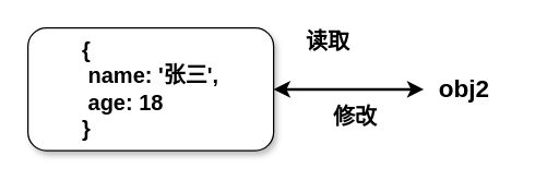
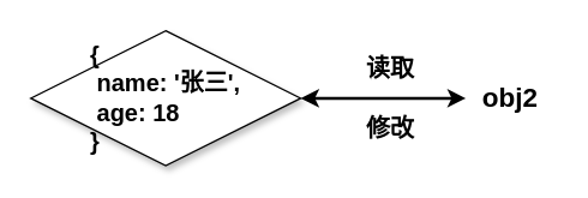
  <mxCell id="0" />
  <mxCell id="1" parent="0" />
- <mxCell id="2" value="&lt;div style=&quot;text-align: left;&quot;&gt;&lt;b style=&quot;background-color: initial; font-size: 16px;&quot;&gt;{&lt;/b&gt;&lt;/div&gt;&lt;b style=&quot;font-size: 16px;&quot;&gt;&lt;div style=&quot;text-align: left;&quot;&gt;&lt;b style=&quot;background-color: initial;&quot;&gt;&lt;span style=&quot;white-space: pre;&quot;&gt; &lt;/span&gt;name: '张三',&lt;/b&gt;&lt;/div&gt;&lt;div style=&quot;text-align: left;&quot;&gt;&lt;b style=&quot;background-color: initial;&quot;&gt;&lt;span style=&quot;white-space: pre;&quot;&gt; &lt;/span&gt;age: 18&lt;/b&gt;&lt;/div&gt;&lt;div style=&quot;text-align: left;&quot;&gt;&lt;b style=&quot;background-color: initial;&quot;&gt;}&lt;/b&gt;&lt;/div&gt;&lt;/b&gt;" style="rounded=1;whiteSpace=wrap;html=1;shadow=1;" vertex="1" parent="1"><mxGeometry x="20" y="20" width="180" height="90" as="geometry" /></mxCell>
+ <mxCell id="2" value="&lt;div style=&quot;text-align: left;&quot;&gt;&lt;b style=&quot;background-color: initial; font-size: 16px;&quot;&gt;{&lt;/b&gt;&lt;/div&gt;&lt;b style=&quot;font-size: 16px;&quot;&gt;&lt;div style=&quot;text-align: left;&quot;&gt;&lt;b style=&quot;background-color: initial;&quot;&gt;&lt;span style=&quot;white-space: pre;&quot;&gt; &lt;/span&gt;name: '张三',&lt;/b&gt;&lt;/div&gt;&lt;div style=&quot;text-align: left;&quot;&gt;&lt;b style=&quot;background-color: initial;&quot;&gt;&lt;span style=&quot;white-space: pre;&quot;&gt; &lt;/span&gt;age: 18&lt;/b&gt;&lt;/div&gt;&lt;div style=&quot;text-align: left;&quot;&gt;&lt;b style=&quot;background-color: initial;&quot;&gt;}&lt;/b&gt;&lt;/div&gt;&lt;/b&gt;" style="rhombus;whiteSpace=wrap;html=1;shadow=1;" vertex="1" parent="1"><mxGeometry x="20" y="20" width="180" height="90" as="geometry" /></mxCell>
  <mxCell id="3" style="edgeStyle=orthogonalEdgeStyle;rounded=0;orthogonalLoop=1;jettySize=auto;html=1;entryX=1;entryY=0.5;entryDx=0;entryDy=0;startArrow=classic;startFill=1;strokeWidth=2;" edge="1" parent="1" source="4" target="2"><mxGeometry relative="1" as="geometry" /></mxCell>
  <mxCell id="4" value="&lt;b&gt;&lt;font style=&quot;font-size: 18px;&quot;&gt;obj2&lt;/font&gt;&lt;/b&gt;" style="text;html=1;strokeColor=none;fillColor=none;align=center;verticalAlign=middle;whiteSpace=wrap;rounded=0;" vertex="1" parent="1"><mxGeometry x="310" y="50" width="60" height="30" as="geometry" /></mxCell>
- <mxCell id="5" value="&lt;b&gt;&lt;font style=&quot;font-size: 16px;&quot;&gt;读取&lt;/font&gt;&lt;/b&gt;" style="text;html=1;strokeColor=none;fillColor=none;align=center;verticalAlign=middle;whiteSpace=wrap;rounded=0;" vertex="1" parent="1"><mxGeometry x="210" y="15" width="60" height="30" as="geometry" /></mxCell>
+ <mxCell id="5" value="&lt;b&gt;&lt;font style=&quot;font-size: 16px;&quot;&gt;读取&lt;/font&gt;&lt;/b&gt;" style="text;html=1;strokeColor=none;fillColor=none;align=center;verticalAlign=middle;whiteSpace=wrap;rounded=0;" vertex="1" parent="1"><mxGeometry x="230" y="30" width="60" height="30" as="geometry" /></mxCell>
  <mxCell id="6" value="&lt;span style=&quot;font-size: 16px;&quot;&gt;&lt;b&gt;修改&lt;/b&gt;&lt;/span&gt;" style="text;html=1;strokeColor=none;fillColor=none;align=center;verticalAlign=middle;whiteSpace=wrap;rounded=0;" vertex="1" parent="1"><mxGeometry x="230" y="70" width="60" height="30" as="geometry" /></mxCell>
